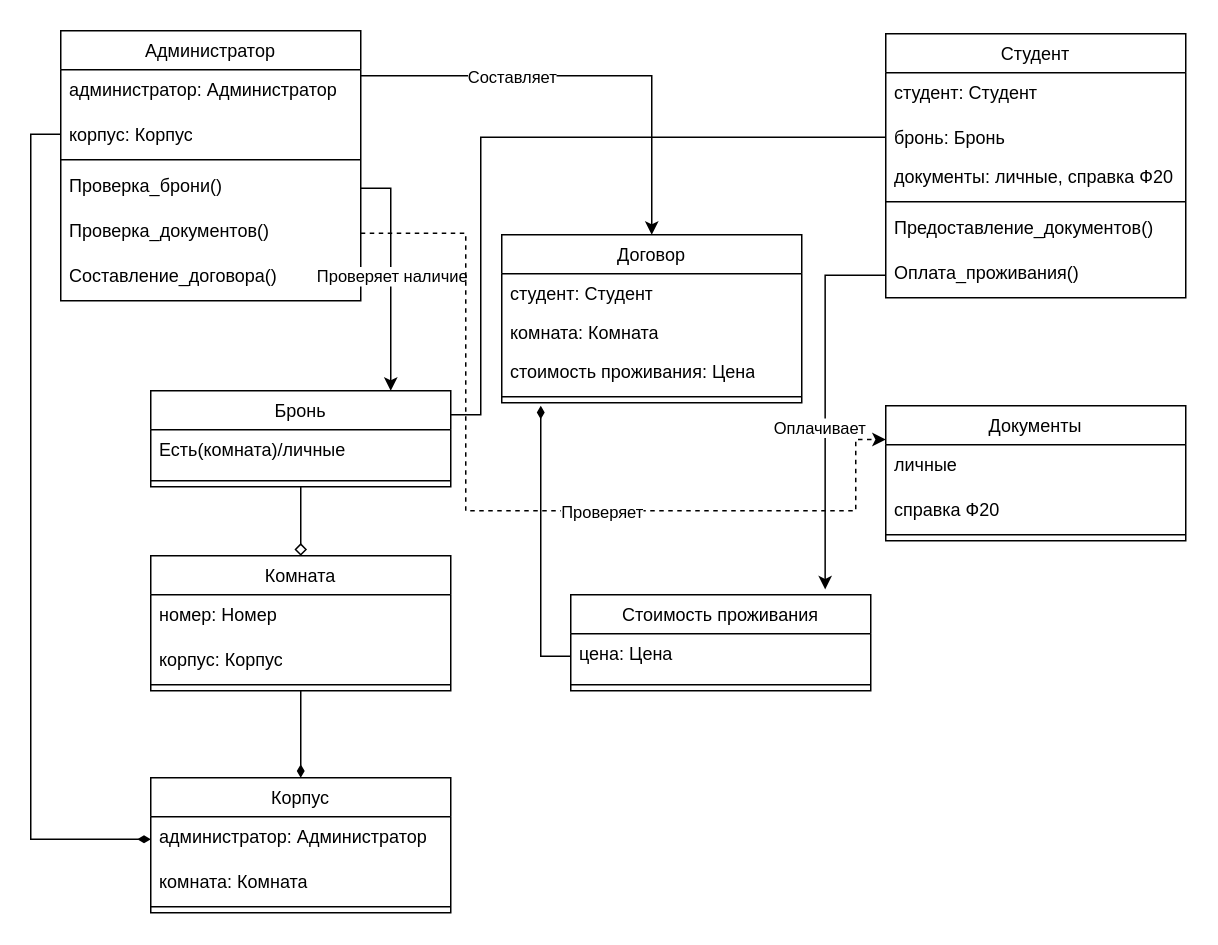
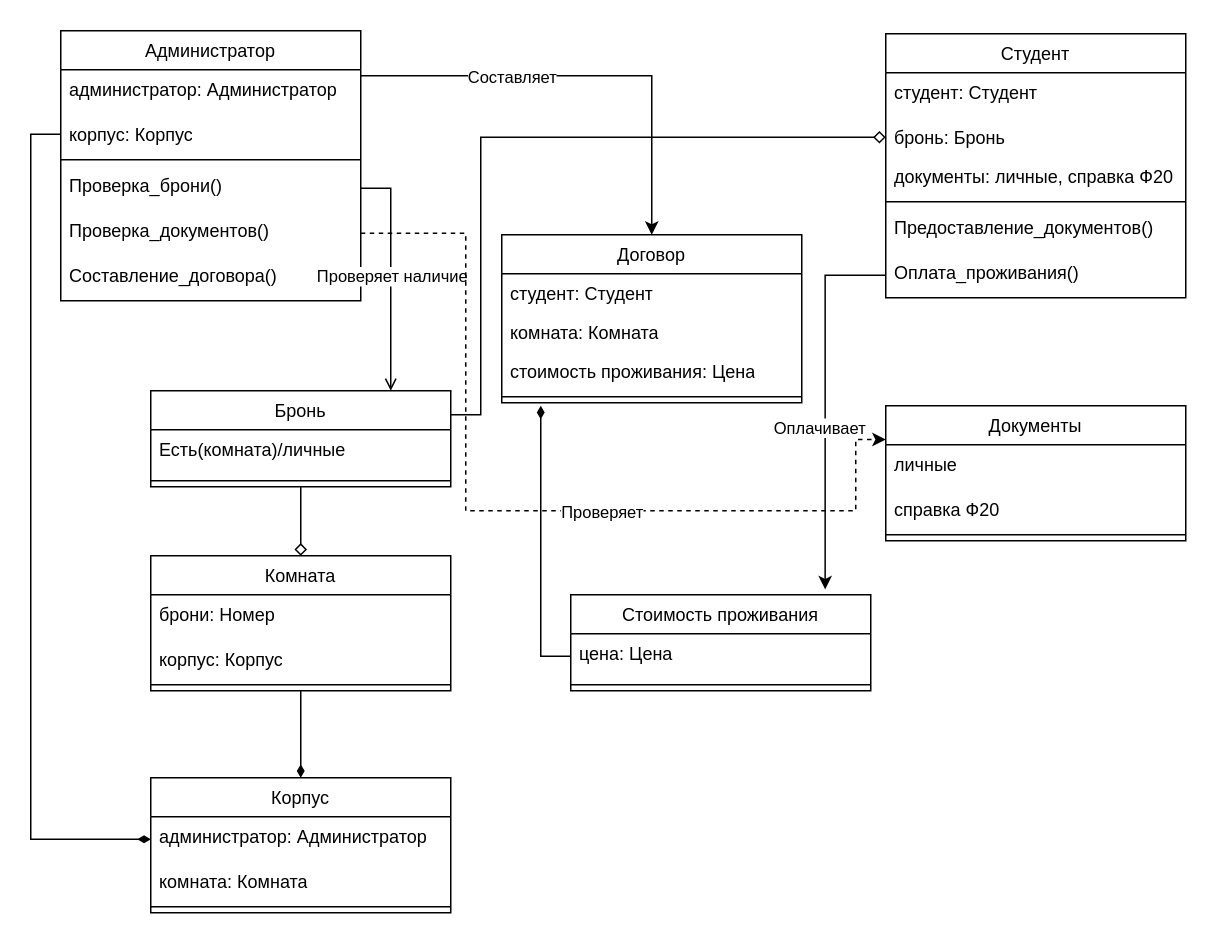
  <mxCell id="0" />
  <mxCell id="1" parent="0" />
  <mxCell id="2" style="edgeStyle=orthogonalEdgeStyle;rounded=0;orthogonalLoop=1;jettySize=auto;html=1;entryX=0.5;entryY=0;entryDx=0;entryDy=0;" edge="1" parent="1" source="4" target="18"><mxGeometry relative="1" as="geometry"><Array as="points"><mxPoint x="434" y="50" /></Array></mxGeometry></mxCell>
  <mxCell id="3" value="Составляет" style="edgeLabel;html=1;align=center;verticalAlign=middle;resizable=0;points=[];" vertex="1" connectable="0" parent="2"><mxGeometry x="-0.328" relative="1" as="geometry"><mxPoint x="-1" as="offset" /></mxGeometry></mxCell>
  <mxCell id="4" value="&lt;span style=&quot;font-weight: 400; text-wrap-mode: nowrap;&quot;&gt;Администратор&lt;/span&gt;" style="swimlane;fontStyle=1;align=center;verticalAlign=top;childLayout=stackLayout;horizontal=1;startSize=26;horizontalStack=0;resizeParent=1;resizeParentMax=0;resizeLast=0;collapsible=1;marginBottom=0;whiteSpace=wrap;html=1;" vertex="1" parent="1"><mxGeometry x="40" y="20" width="200" height="180" as="geometry" /></mxCell>
  <mxCell id="5" value="администратор: Администратор" style="text;align=left;verticalAlign=top;spacingLeft=4;spacingRight=4;overflow=hidden;rotatable=0;points=[[0,0.5],[1,0.5]];portConstraint=eastwest;" vertex="1" parent="4"><mxGeometry y="26" width="200" height="30" as="geometry" /></mxCell>
  <mxCell id="6" value="корпус: Корпус" style="text;strokeColor=none;fillColor=none;align=left;verticalAlign=top;spacingLeft=4;spacingRight=4;overflow=hidden;rotatable=0;points=[[0,0.5],[1,0.5]];portConstraint=eastwest;whiteSpace=wrap;html=1;" vertex="1" parent="4"><mxGeometry y="56" width="200" height="26" as="geometry" /></mxCell>
  <mxCell id="7" value="" style="line;strokeWidth=1;fillColor=none;align=left;verticalAlign=middle;spacingTop=-1;spacingLeft=3;spacingRight=3;rotatable=0;labelPosition=right;points=[];portConstraint=eastwest;strokeColor=inherit;" vertex="1" parent="4"><mxGeometry y="82" width="200" height="8" as="geometry" /></mxCell>
  <mxCell id="8" value="Проверка_брони()" style="text;align=left;verticalAlign=top;spacingLeft=4;spacingRight=4;overflow=hidden;rotatable=0;points=[[0,0.5],[1,0.5]];portConstraint=eastwest;" vertex="1" parent="4"><mxGeometry y="90" width="200" height="30" as="geometry" /></mxCell>
  <mxCell id="9" value="Проверка_документов()" style="text;align=left;verticalAlign=top;spacingLeft=4;spacingRight=4;overflow=hidden;rotatable=0;points=[[0,0.5],[1,0.5]];portConstraint=eastwest;" vertex="1" parent="4"><mxGeometry y="120" width="200" height="30" as="geometry" /></mxCell>
  <mxCell id="10" value="Составление_договора()" style="text;align=left;verticalAlign=top;spacingLeft=4;spacingRight=4;overflow=hidden;rotatable=0;points=[[0,0.5],[1,0.5]];portConstraint=eastwest;" vertex="1" parent="4"><mxGeometry y="150" width="200" height="30" as="geometry" /></mxCell>
  <mxCell id="11" value="&lt;span style=&quot;font-weight: 400; text-wrap-mode: nowrap;&quot;&gt;Студент&lt;/span&gt;" style="swimlane;fontStyle=1;align=center;verticalAlign=top;childLayout=stackLayout;horizontal=1;startSize=26;horizontalStack=0;resizeParent=1;resizeParentMax=0;resizeLast=0;collapsible=1;marginBottom=0;whiteSpace=wrap;html=1;" vertex="1" parent="1"><mxGeometry x="590" y="22" width="200" height="176" as="geometry" /></mxCell>
  <mxCell id="12" value="студент: Студент" style="text;align=left;verticalAlign=top;spacingLeft=4;spacingRight=4;overflow=hidden;rotatable=0;points=[[0,0.5],[1,0.5]];portConstraint=eastwest;" vertex="1" parent="11"><mxGeometry y="26" width="200" height="30" as="geometry" /></mxCell>
  <mxCell id="13" value="бронь: Бронь" style="text;strokeColor=none;fillColor=none;align=left;verticalAlign=top;spacingLeft=4;spacingRight=4;overflow=hidden;rotatable=0;points=[[0,0.5],[1,0.5]];portConstraint=eastwest;whiteSpace=wrap;html=1;" vertex="1" parent="11"><mxGeometry y="56" width="200" height="26" as="geometry" /></mxCell>
  <mxCell id="14" value="документы: личные, справка Ф20" style="text;strokeColor=none;fillColor=none;align=left;verticalAlign=top;spacingLeft=4;spacingRight=4;overflow=hidden;rotatable=0;points=[[0,0.5],[1,0.5]];portConstraint=eastwest;whiteSpace=wrap;html=1;" vertex="1" parent="11"><mxGeometry y="82" width="200" height="26" as="geometry" /></mxCell>
  <mxCell id="15" value="" style="line;strokeWidth=1;fillColor=none;align=left;verticalAlign=middle;spacingTop=-1;spacingLeft=3;spacingRight=3;rotatable=0;labelPosition=right;points=[];portConstraint=eastwest;strokeColor=inherit;" vertex="1" parent="11"><mxGeometry y="108" width="200" height="8" as="geometry" /></mxCell>
  <mxCell id="16" value="Предоставление_документов()" style="text;align=left;verticalAlign=top;spacingLeft=4;spacingRight=4;overflow=hidden;rotatable=0;points=[[0,0.5],[1,0.5]];portConstraint=eastwest;" vertex="1" parent="11"><mxGeometry y="116" width="200" height="30" as="geometry" /></mxCell>
  <mxCell id="17" value="Оплата_проживания()" style="text;align=left;verticalAlign=top;spacingLeft=4;spacingRight=4;overflow=hidden;rotatable=0;points=[[0,0.5],[1,0.5]];portConstraint=eastwest;" vertex="1" parent="11"><mxGeometry y="146" width="200" height="30" as="geometry" /></mxCell>
  <mxCell id="18" value="&lt;span style=&quot;font-weight: 400; text-wrap-mode: nowrap;&quot;&gt;Договор&lt;/span&gt;" style="swimlane;fontStyle=1;align=center;verticalAlign=top;childLayout=stackLayout;horizontal=1;startSize=26;horizontalStack=0;resizeParent=1;resizeParentMax=0;resizeLast=0;collapsible=1;marginBottom=0;whiteSpace=wrap;html=1;" vertex="1" parent="1"><mxGeometry x="334" y="156" width="200" height="112" as="geometry" /></mxCell>
  <mxCell id="19" value="студент: Студент" style="text;strokeColor=none;fillColor=none;align=left;verticalAlign=top;spacingLeft=4;spacingRight=4;overflow=hidden;rotatable=0;points=[[0,0.5],[1,0.5]];portConstraint=eastwest;whiteSpace=wrap;html=1;" vertex="1" parent="18"><mxGeometry y="26" width="200" height="26" as="geometry" /></mxCell>
  <mxCell id="20" value="комната: Комната" style="text;strokeColor=none;fillColor=none;align=left;verticalAlign=top;spacingLeft=4;spacingRight=4;overflow=hidden;rotatable=0;points=[[0,0.5],[1,0.5]];portConstraint=eastwest;whiteSpace=wrap;html=1;" vertex="1" parent="18"><mxGeometry y="52" width="200" height="26" as="geometry" /></mxCell>
  <mxCell id="21" value="стоимость проживания: Цена" style="text;strokeColor=none;fillColor=none;align=left;verticalAlign=top;spacingLeft=4;spacingRight=4;overflow=hidden;rotatable=0;points=[[0,0.5],[1,0.5]];portConstraint=eastwest;whiteSpace=wrap;html=1;" vertex="1" parent="18"><mxGeometry y="78" width="200" height="26" as="geometry" /></mxCell>
  <mxCell id="22" value="" style="line;strokeWidth=1;fillColor=none;align=left;verticalAlign=middle;spacingTop=-1;spacingLeft=3;spacingRight=3;rotatable=0;labelPosition=right;points=[];portConstraint=eastwest;strokeColor=inherit;" vertex="1" parent="18"><mxGeometry y="104" width="200" height="8" as="geometry" /></mxCell>
  <mxCell id="23" style="edgeStyle=orthogonalEdgeStyle;rounded=0;orthogonalLoop=1;jettySize=auto;html=1;exitX=0.5;exitY=1;exitDx=0;exitDy=0;endArrow=diamond;endFill=0;" edge="1" parent="1" source="25" target="29"><mxGeometry relative="1" as="geometry" /></mxCell>
- <mxCell id="24" style="edgeStyle=orthogonalEdgeStyle;rounded=0;orthogonalLoop=1;jettySize=auto;html=1;exitX=1;exitY=0.25;exitDx=0;exitDy=0;entryX=0;entryY=0.5;entryDx=0;entryDy=0;endArrow=none;endFill=0;" edge="1" parent="1" source="25" target="13"><mxGeometry relative="1" as="geometry"><Array as="points"><mxPoint x="320" y="276" /><mxPoint x="320" y="91" /></Array></mxGeometry></mxCell>
+ <mxCell id="24" style="edgeStyle=orthogonalEdgeStyle;rounded=0;orthogonalLoop=1;jettySize=auto;html=1;exitX=1;exitY=0.25;exitDx=0;exitDy=0;entryX=0;entryY=0.5;entryDx=0;entryDy=0;endArrow=diamond;endFill=0;" edge="1" parent="1" source="25" target="13"><mxGeometry relative="1" as="geometry"><Array as="points"><mxPoint x="320" y="276" /><mxPoint x="320" y="91" /></Array></mxGeometry></mxCell>
  <mxCell id="25" value="&lt;span style=&quot;font-weight: 400; text-wrap-mode: nowrap;&quot;&gt;Бронь&lt;/span&gt;" style="swimlane;fontStyle=1;align=center;verticalAlign=top;childLayout=stackLayout;horizontal=1;startSize=26;horizontalStack=0;resizeParent=1;resizeParentMax=0;resizeLast=0;collapsible=1;marginBottom=0;whiteSpace=wrap;html=1;" vertex="1" parent="1"><mxGeometry x="100" y="260" width="200" height="64" as="geometry" /></mxCell>
  <mxCell id="26" value="Есть(комната)/личные" style="text;align=left;verticalAlign=top;spacingLeft=4;spacingRight=4;overflow=hidden;rotatable=0;points=[[0,0.5],[1,0.5]];portConstraint=eastwest;" vertex="1" parent="25"><mxGeometry y="26" width="200" height="30" as="geometry" /></mxCell>
  <mxCell id="27" value="" style="line;strokeWidth=1;fillColor=none;align=left;verticalAlign=middle;spacingTop=-1;spacingLeft=3;spacingRight=3;rotatable=0;labelPosition=right;points=[];portConstraint=eastwest;strokeColor=inherit;" vertex="1" parent="25"><mxGeometry y="56" width="200" height="8" as="geometry" /></mxCell>
  <mxCell id="28" style="edgeStyle=orthogonalEdgeStyle;rounded=0;orthogonalLoop=1;jettySize=auto;html=1;exitX=0.5;exitY=1;exitDx=0;exitDy=0;endArrow=diamondThin;endFill=1;" edge="1" parent="1" source="29" target="33"><mxGeometry relative="1" as="geometry" /></mxCell>
  <mxCell id="29" value="&lt;span style=&quot;font-weight: 400; text-wrap-mode: nowrap;&quot;&gt;Комната&lt;/span&gt;" style="swimlane;fontStyle=1;align=center;verticalAlign=top;childLayout=stackLayout;horizontal=1;startSize=26;horizontalStack=0;resizeParent=1;resizeParentMax=0;resizeLast=0;collapsible=1;marginBottom=0;whiteSpace=wrap;html=1;" vertex="1" parent="1"><mxGeometry x="100" y="370" width="200" height="90" as="geometry" /></mxCell>
- <mxCell id="30" value="номер: Номер" style="text;align=left;verticalAlign=top;spacingLeft=4;spacingRight=4;overflow=hidden;rotatable=0;points=[[0,0.5],[1,0.5]];portConstraint=eastwest;" vertex="1" parent="29"><mxGeometry y="26" width="200" height="30" as="geometry" /></mxCell>
+ <mxCell id="30" value="брони: Номер" style="text;align=left;verticalAlign=top;spacingLeft=4;spacingRight=4;overflow=hidden;rotatable=0;points=[[0,0.5],[1,0.5]];portConstraint=eastwest;" vertex="1" parent="29"><mxGeometry y="26" width="200" height="30" as="geometry" /></mxCell>
  <mxCell id="31" value="корпус: Корпус" style="text;strokeColor=none;fillColor=none;align=left;verticalAlign=top;spacingLeft=4;spacingRight=4;overflow=hidden;rotatable=0;points=[[0,0.5],[1,0.5]];portConstraint=eastwest;whiteSpace=wrap;html=1;" vertex="1" parent="29"><mxGeometry y="56" width="200" height="26" as="geometry" /></mxCell>
  <mxCell id="32" value="" style="line;strokeWidth=1;fillColor=none;align=left;verticalAlign=middle;spacingTop=-1;spacingLeft=3;spacingRight=3;rotatable=0;labelPosition=right;points=[];portConstraint=eastwest;strokeColor=inherit;" vertex="1" parent="29"><mxGeometry y="82" width="200" height="8" as="geometry" /></mxCell>
  <mxCell id="33" value="&lt;span style=&quot;font-weight: 400; text-wrap-mode: nowrap;&quot;&gt;Корпус&lt;/span&gt;" style="swimlane;fontStyle=1;align=center;verticalAlign=top;childLayout=stackLayout;horizontal=1;startSize=26;horizontalStack=0;resizeParent=1;resizeParentMax=0;resizeLast=0;collapsible=1;marginBottom=0;whiteSpace=wrap;html=1;" vertex="1" parent="1"><mxGeometry x="100" y="518" width="200" height="90" as="geometry" /></mxCell>
  <mxCell id="34" value="администратор: Администратор" style="text;align=left;verticalAlign=top;spacingLeft=4;spacingRight=4;overflow=hidden;rotatable=0;points=[[0,0.5],[1,0.5]];portConstraint=eastwest;" vertex="1" parent="33"><mxGeometry y="26" width="200" height="30" as="geometry" /></mxCell>
  <mxCell id="35" value="комната: Комната" style="text;strokeColor=none;fillColor=none;align=left;verticalAlign=top;spacingLeft=4;spacingRight=4;overflow=hidden;rotatable=0;points=[[0,0.5],[1,0.5]];portConstraint=eastwest;whiteSpace=wrap;html=1;" vertex="1" parent="33"><mxGeometry y="56" width="200" height="26" as="geometry" /></mxCell>
  <mxCell id="36" value="" style="line;strokeWidth=1;fillColor=none;align=left;verticalAlign=middle;spacingTop=-1;spacingLeft=3;spacingRight=3;rotatable=0;labelPosition=right;points=[];portConstraint=eastwest;strokeColor=inherit;" vertex="1" parent="33"><mxGeometry y="82" width="200" height="8" as="geometry" /></mxCell>
  <mxCell id="37" value="&lt;span style=&quot;font-weight: 400; text-wrap-mode: nowrap;&quot;&gt;Документы&lt;/span&gt;" style="swimlane;fontStyle=1;align=center;verticalAlign=top;childLayout=stackLayout;horizontal=1;startSize=26;horizontalStack=0;resizeParent=1;resizeParentMax=0;resizeLast=0;collapsible=1;marginBottom=0;whiteSpace=wrap;html=1;" vertex="1" parent="1"><mxGeometry x="590" y="270" width="200" height="90" as="geometry" /></mxCell>
  <mxCell id="38" value="личные" style="text;align=left;verticalAlign=top;spacingLeft=4;spacingRight=4;overflow=hidden;rotatable=0;points=[[0,0.5],[1,0.5]];portConstraint=eastwest;" vertex="1" parent="37"><mxGeometry y="26" width="200" height="30" as="geometry" /></mxCell>
  <mxCell id="39" value="справка Ф20" style="text;strokeColor=none;fillColor=none;align=left;verticalAlign=top;spacingLeft=4;spacingRight=4;overflow=hidden;rotatable=0;points=[[0,0.5],[1,0.5]];portConstraint=eastwest;whiteSpace=wrap;html=1;" vertex="1" parent="37"><mxGeometry y="56" width="200" height="26" as="geometry" /></mxCell>
  <mxCell id="40" value="" style="line;strokeWidth=1;fillColor=none;align=left;verticalAlign=middle;spacingTop=-1;spacingLeft=3;spacingRight=3;rotatable=0;labelPosition=right;points=[];portConstraint=eastwest;strokeColor=inherit;" vertex="1" parent="37"><mxGeometry y="82" width="200" height="8" as="geometry" /></mxCell>
  <mxCell id="41" value="&lt;span style=&quot;font-weight: 400; text-wrap-mode: nowrap;&quot;&gt;Стоимость проживания&lt;/span&gt;" style="swimlane;fontStyle=1;align=center;verticalAlign=top;childLayout=stackLayout;horizontal=1;startSize=26;horizontalStack=0;resizeParent=1;resizeParentMax=0;resizeLast=0;collapsible=1;marginBottom=0;whiteSpace=wrap;html=1;" vertex="1" parent="1"><mxGeometry x="380" y="396" width="200" height="64" as="geometry" /></mxCell>
  <mxCell id="42" style="edgeStyle=orthogonalEdgeStyle;rounded=0;orthogonalLoop=1;jettySize=auto;html=1;exitX=0;exitY=0.5;exitDx=0;exitDy=0;endArrow=diamondThin;endFill=1;" edge="1" parent="41" source="43"><mxGeometry relative="1" as="geometry"><mxPoint x="-20" y="-126" as="targetPoint" /></mxGeometry></mxCell>
  <mxCell id="43" value="цена: Цена" style="text;align=left;verticalAlign=top;spacingLeft=4;spacingRight=4;overflow=hidden;rotatable=0;points=[[0,0.5],[1,0.5]];portConstraint=eastwest;" vertex="1" parent="41"><mxGeometry y="26" width="200" height="30" as="geometry" /></mxCell>
  <mxCell id="44" value="" style="line;strokeWidth=1;fillColor=none;align=left;verticalAlign=middle;spacingTop=-1;spacingLeft=3;spacingRight=3;rotatable=0;labelPosition=right;points=[];portConstraint=eastwest;strokeColor=inherit;" vertex="1" parent="41"><mxGeometry y="56" width="200" height="8" as="geometry" /></mxCell>
- <mxCell id="45" value="" style="endArrow=classic;html=1;rounded=0;exitX=1;exitY=0.5;exitDx=0;exitDy=0;entryX=0.8;entryY=0;entryDx=0;entryDy=0;entryPerimeter=0;" edge="1" parent="1" source="8" target="25"><mxGeometry relative="1" as="geometry"><mxPoint x="270" y="240" as="sourcePoint" /><mxPoint x="370" y="240" as="targetPoint" /><Array as="points"><mxPoint x="260" y="125" /></Array></mxGeometry></mxCell>
+ <mxCell id="45" value="" style="endArrow=open;html=1;rounded=0;exitX=1;exitY=0.5;exitDx=0;exitDy=0;entryX=0.8;entryY=0;entryDx=0;entryDy=0;entryPerimeter=0;" edge="1" parent="1" source="8" target="25"><mxGeometry relative="1" as="geometry"><mxPoint x="270" y="240" as="sourcePoint" /><mxPoint x="370" y="240" as="targetPoint" /><Array as="points"><mxPoint x="260" y="125" /></Array></mxGeometry></mxCell>
  <mxCell id="46" value="Проверяет наличие" style="edgeLabel;resizable=0;html=1;;align=center;verticalAlign=middle;" connectable="0" vertex="1" parent="45"><mxGeometry relative="1" as="geometry" /></mxCell>
  <mxCell id="47" style="edgeStyle=orthogonalEdgeStyle;rounded=0;orthogonalLoop=1;jettySize=auto;html=1;exitX=0;exitY=0.5;exitDx=0;exitDy=0;entryX=0;entryY=0.5;entryDx=0;entryDy=0;endArrow=diamondThin;endFill=1;" edge="1" parent="1" source="6" target="34"><mxGeometry relative="1" as="geometry"><Array as="points"><mxPoint x="20" y="89" /><mxPoint x="20" y="559" /></Array></mxGeometry></mxCell>
  <mxCell id="48" style="edgeStyle=orthogonalEdgeStyle;rounded=0;orthogonalLoop=1;jettySize=auto;html=1;exitX=1;exitY=0.5;exitDx=0;exitDy=0;entryX=0;entryY=0.25;entryDx=0;entryDy=0;dashed=1;" edge="1" parent="1" source="9" target="37"><mxGeometry relative="1" as="geometry"><Array as="points"><mxPoint x="310" y="155" /><mxPoint x="310" y="340" /><mxPoint x="570" y="340" /><mxPoint x="570" y="293" /></Array></mxGeometry></mxCell>
  <mxCell id="49" value="Проверяет" style="edgeLabel;html=1;align=center;verticalAlign=middle;resizable=0;points=[];" vertex="1" connectable="0" parent="48"><mxGeometry x="0.187" relative="1" as="geometry"><mxPoint x="-1" as="offset" /></mxGeometry></mxCell>
  <mxCell id="50" style="edgeStyle=orthogonalEdgeStyle;rounded=0;orthogonalLoop=1;jettySize=auto;html=1;exitX=0;exitY=0.5;exitDx=0;exitDy=0;entryX=0.848;entryY=-0.056;entryDx=0;entryDy=0;entryPerimeter=0;" edge="1" parent="1" source="17" target="41"><mxGeometry relative="1" as="geometry" /></mxCell>
  <mxCell id="51" value="Оплачивает" style="edgeLabel;html=1;align=center;verticalAlign=middle;resizable=0;points=[];" vertex="1" connectable="0" parent="50"><mxGeometry x="0.133" y="-4" relative="1" as="geometry"><mxPoint as="offset" /></mxGeometry></mxCell>
